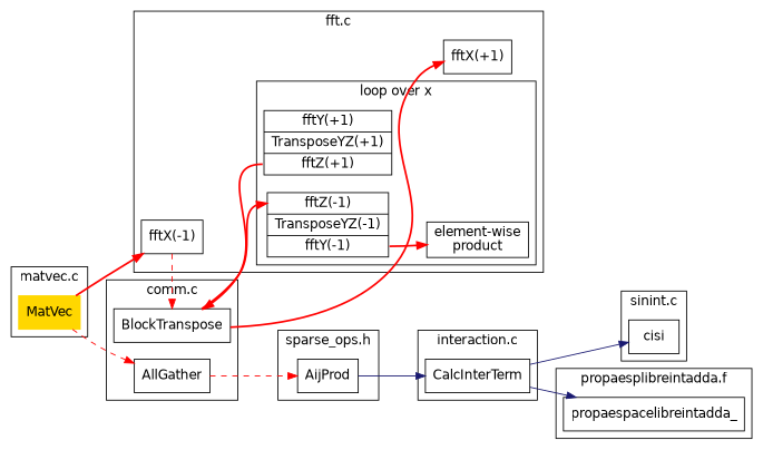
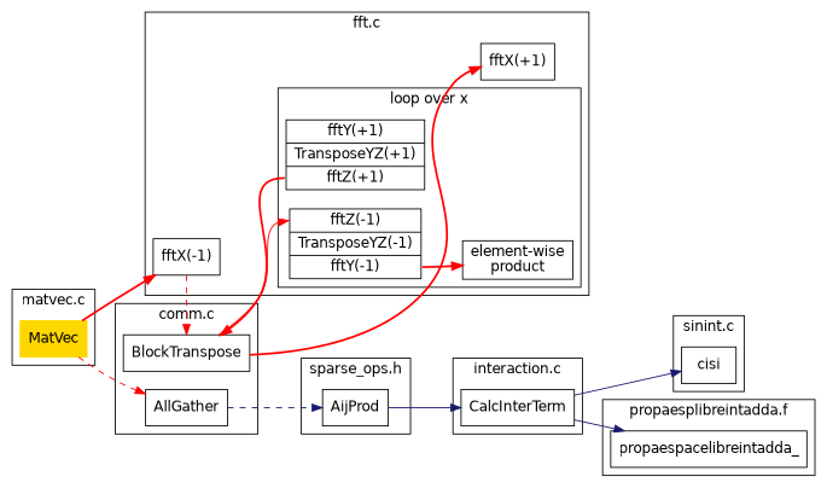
  digraph {
    fontname=Helvetica
    rankdir=LR
    node [fontname=Helvetica shape=box]
    edge [color=red style=bold]
    BlockTranspose
    AllGather
    MatVec [color=gold style=filled]
    n4 [label="<0> fftZ(-1)|TransposeYZ(-1)|<1> fftY(-1)" shape=record]
    n5 [label="<0> fftY(+1)|TransposeYZ(+1)|<1> fftZ(+1)" shape=record]
    n6 [label="element-wise\nproduct"]
    "fftX(-1)"
    "fftX(+1)"
    AijProd
    cisi
    propaespacelibreintadda_
    CalcInterTerm
    subgraph cluster_1 {
      label="comm.c"
      BlockTranspose
      AllGather
    }
    subgraph cluster_2 {
      label="matvec.c"
      MatVec
    }
    subgraph cluster_3 {
      label="fft.c"
      "fftX(-1)"
      "fftX(+1)"
      subgraph cluster_4 {
        label="loop over x"
        n4
        n5
        n6
      }
    }
    subgraph cluster_5 {
      label="sparse_ops.h"
      AijProd
    }
    subgraph cluster_6 {
      label="sinint.c"
      cisi
    }
    subgraph cluster_7 {
      label="propaesplibreintadda.f"
      propaespacelibreintadda_
    }
    subgraph cluster_8 {
      label="interaction.c"
      CalcInterTerm
    }
-   BlockTranspose -> n4 [constraint=false headport=0]
+   BlockTranspose -> n4 [constraint=false headport=0 style=solid]
    BlockTranspose -> "fftX(+1)" [constraint=false]
-   AllGather -> AijProd [style=dashed]
+   AllGather -> AijProd [color=midnightblue style=dashed]
    MatVec -> AllGather [style=dashed]
    MatVec -> "fftX(-1)"
    n4 -> n6 [tailport=1]
    n5 -> BlockTranspose [constraint=false tailport=1]
    n5 -> "fftX(+1)" [color=midnightblue style=invis]
    "fftX(-1)" -> BlockTranspose [constraint=false style=dashed]
    "fftX(-1)" -> n4 [color=midnightblue style=invis]
    AijProd -> CalcInterTerm [color=midnightblue style=""]
    CalcInterTerm -> cisi [color=midnightblue style=""]
    CalcInterTerm -> propaespacelibreintadda_ [color=midnightblue style=""]
  }
